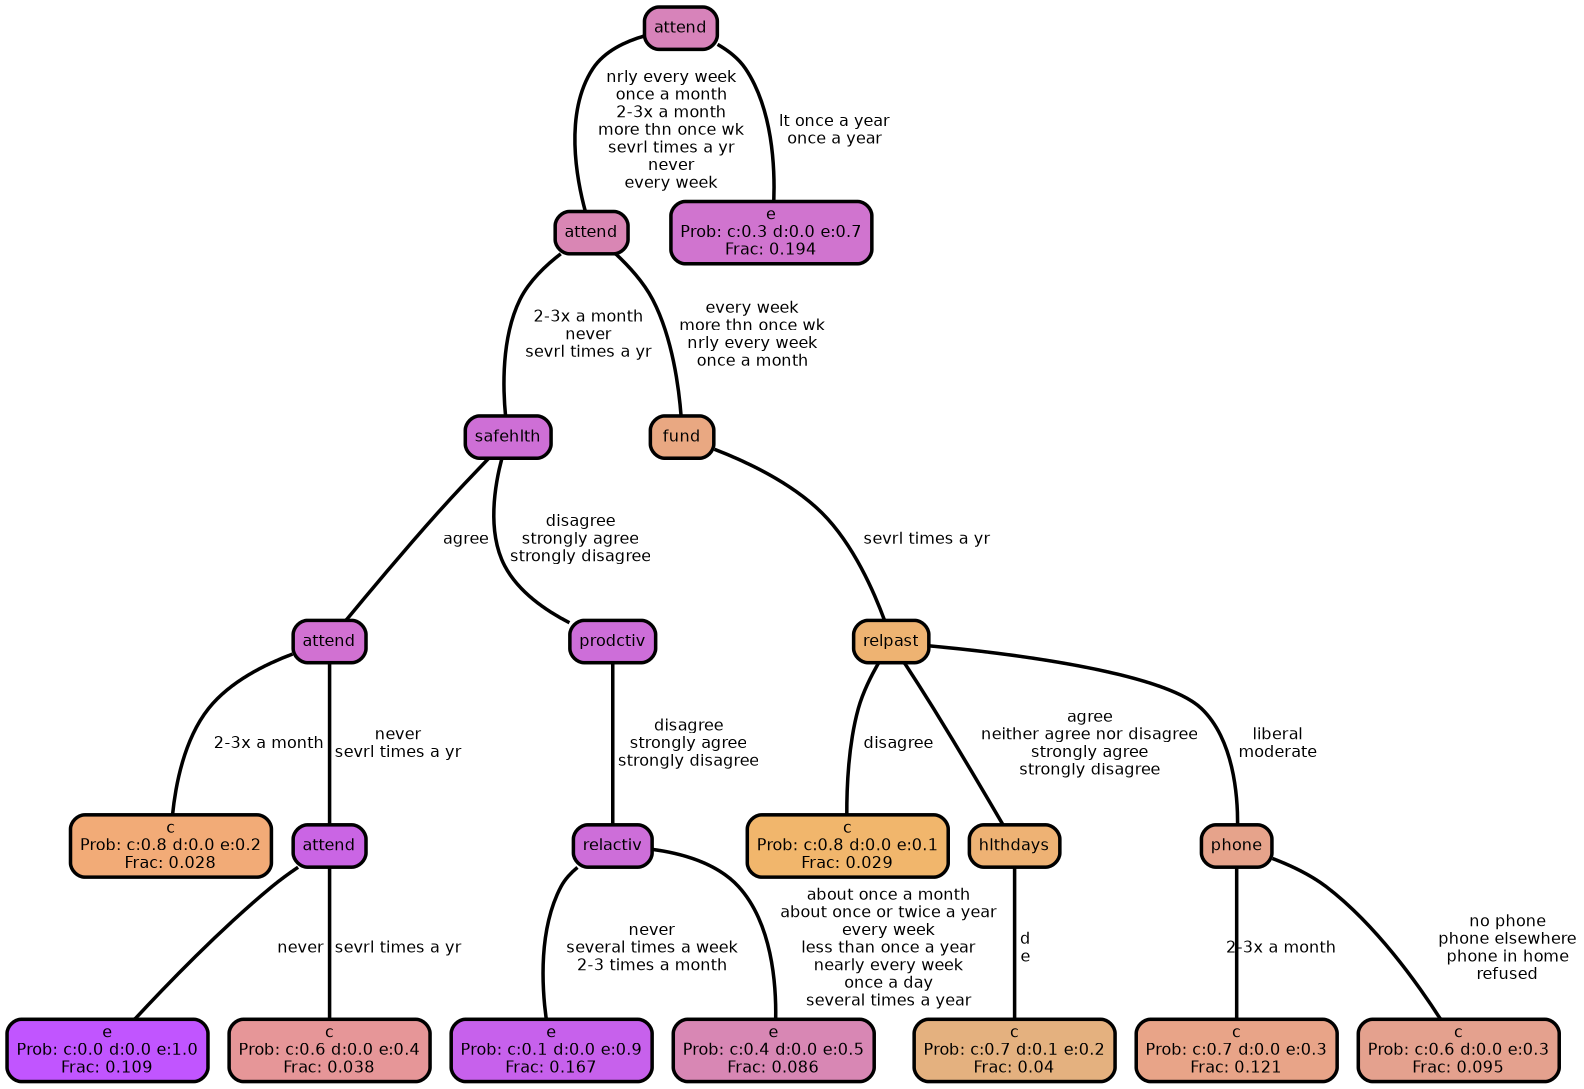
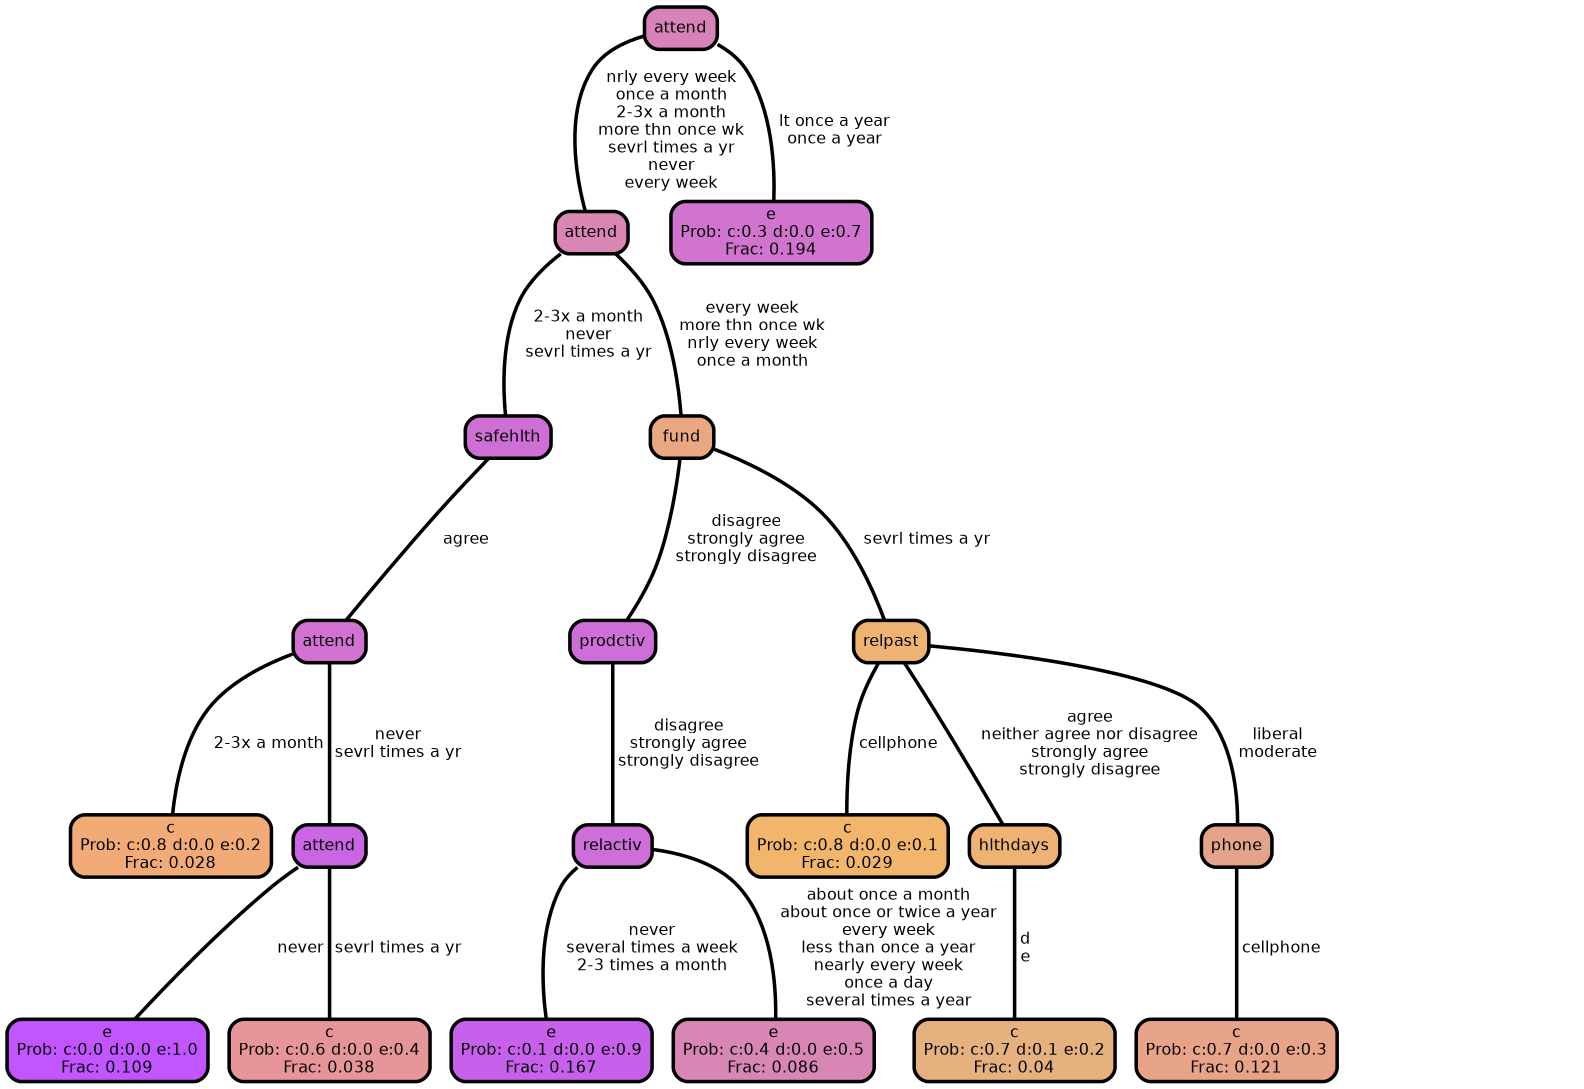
  graph {
    ranksep="0 equally"
    splines=straight
    node [color=black fillcolor="#cd6ed9" fontcolor=black fontname=helvetica penwidth=3 shape=box style="filled, rounded"]
    edge [color=black fontname=helvetica penwidth=3]
    n1 [fillcolor="#f2ab77" label="c\nProb: c:0.8 d:0.0 e:0.2\nFrac: 0.028"]
    n2 [fillcolor="#d171d2" label=attend]
    n3 [fillcolor="#ca65e4" label=attend]
    n4 [fillcolor="#c155ff" label="e\nProb: c:0.0 d:0.0 e:1.0\nFrac: 0.109"]
    n5 [fillcolor="#e69698" label="c\nProb: c:0.6 d:0.0 e:0.4\nFrac: 0.038"]
    n6 [fillcolor="#ce6fd6" label=safehlth]
    n7 [label=prodctiv]
    n8 [label=relactiv]
    n9 [fillcolor="#c761ec" label="e\nProb: c:0.1 d:0.0 e:0.9\nFrac: 0.167"]
    n10 [fillcolor="#d887b4" label="e\nProb: c:0.4 d:0.0 e:0.5\nFrac: 0.086"]
    n11 [fillcolor="#d986b4" label=attend]
    n12 [fillcolor="#e9a882" label=fund]
    n13 [fillcolor="#eeb372" label=relpast]
    n14 [fillcolor="#f1b66c" label="c\nProb: c:0.8 d:0.0 e:0.1\nFrac: 0.029"]
    n15 [fillcolor="#eeb274" label=hlthdays]
    n16 [fillcolor="#e6a38b" label=phone]
    n17 [fillcolor="#e4b17f" label="c\nProb: c:0.7 d:0.1 e:0.2\nFrac: 0.04"]
    n18 [fillcolor="#e8a488" label="c\nProb: c:0.7 d:0.0 e:0.3\nFrac: 0.121"]
-   n19 [fillcolor="#e4a18e" label="c\nProb: c:0.6 d:0.0 e:0.3\nFrac: 0.095"]
    n20 [fillcolor="#d783ba" label=attend]
    n21 [fillcolor="#d074cf" label="e\nProb: c:0.3 d:0.0 e:0.7\nFrac: 0.194"]
    subgraph sub_1 {
      rank=same
    }
    n2 -- n1 [label=" 2-3x a month"]
    n2 -- n3 [label=" never\n sevrl times a yr"]
    n3 -- n4 [label=" never"]
    n3 -- n5 [label=" sevrl times a yr"]
    n6 -- n2 [label=" agree"]
-   n6 -- n7 [label=" disagree\n strongly agree\n strongly disagree"]
+   n12 -- n7 [label=" disagree\n strongly agree\n strongly disagree"]
    n7 -- n8 [label=" disagree\n strongly agree\n strongly disagree"]
    n8 -- n9 [label=" never\n several times a week\n 2-3 times a month"]
    n8 -- n10 [label=" about once a month\n about once or twice a year\n every week\n less than once a year\n nearly every week\n once a day\n several times a year"]
    n11 -- n6 [label=" 2-3x a month\n never\n sevrl times a yr"]
    n11 -- n12 [label=" every week\n more thn once wk\n nrly every week\n once a month"]
    n12 -- n13 [label=" sevrl times a yr"]
-   n13 -- n14 [label=" disagree"]
+   n13 -- n14 [label=" cellphone"]
    n13 -- n15 [label=" agree\n neither agree nor disagree\n strongly agree\n strongly disagree"]
    n13 -- n16 [label=" liberal\n moderate"]
    n15 -- n17 [label=" d\n e"]
-   n16 -- n18 [label=" 2-3x a month"]
-   n16 -- n19 [label=" no phone\n phone elsewhere\n phone in home\n refused"]
+   n16 -- n18 [label=" cellphone"]
    n20 -- n11 [label=" nrly every week\n once a month\n 2-3x a month\n more thn once wk\n sevrl times a yr\n never\n every week"]
    n20 -- n21 [label=" lt once a year\n once a year"]
  }
